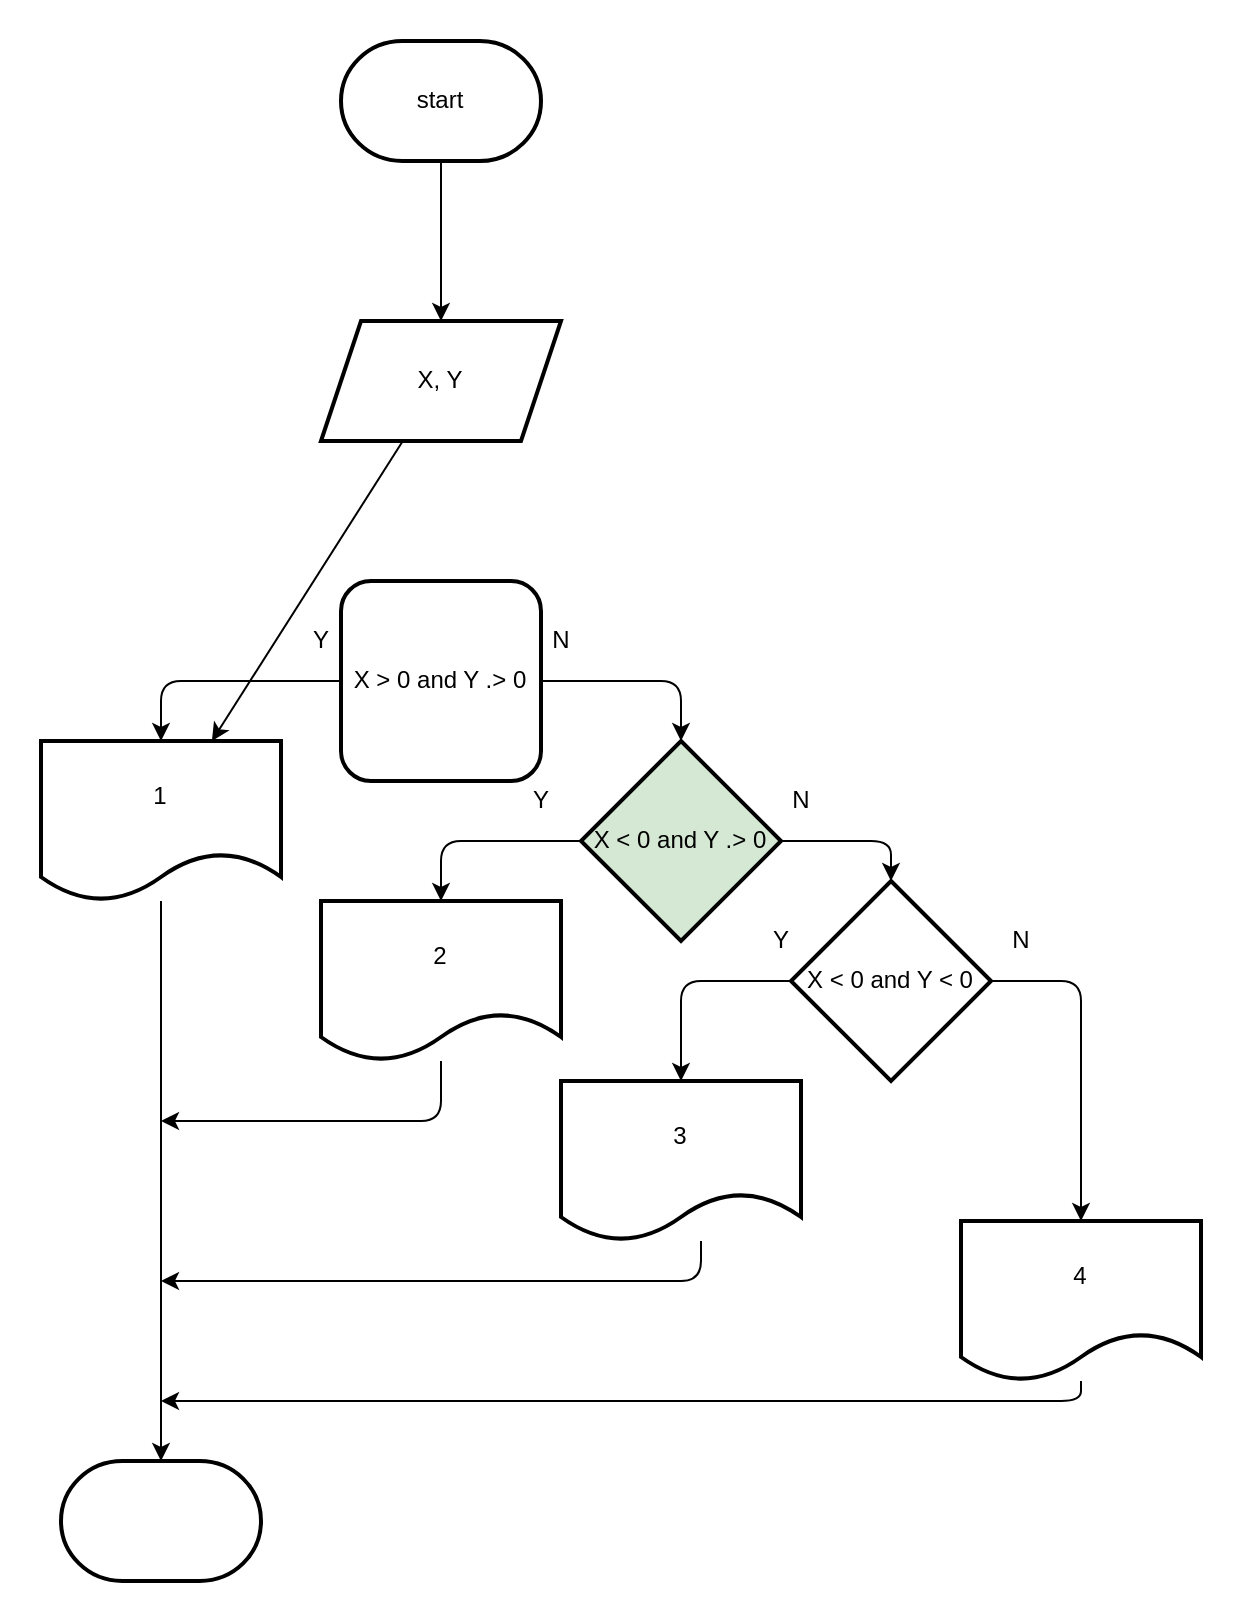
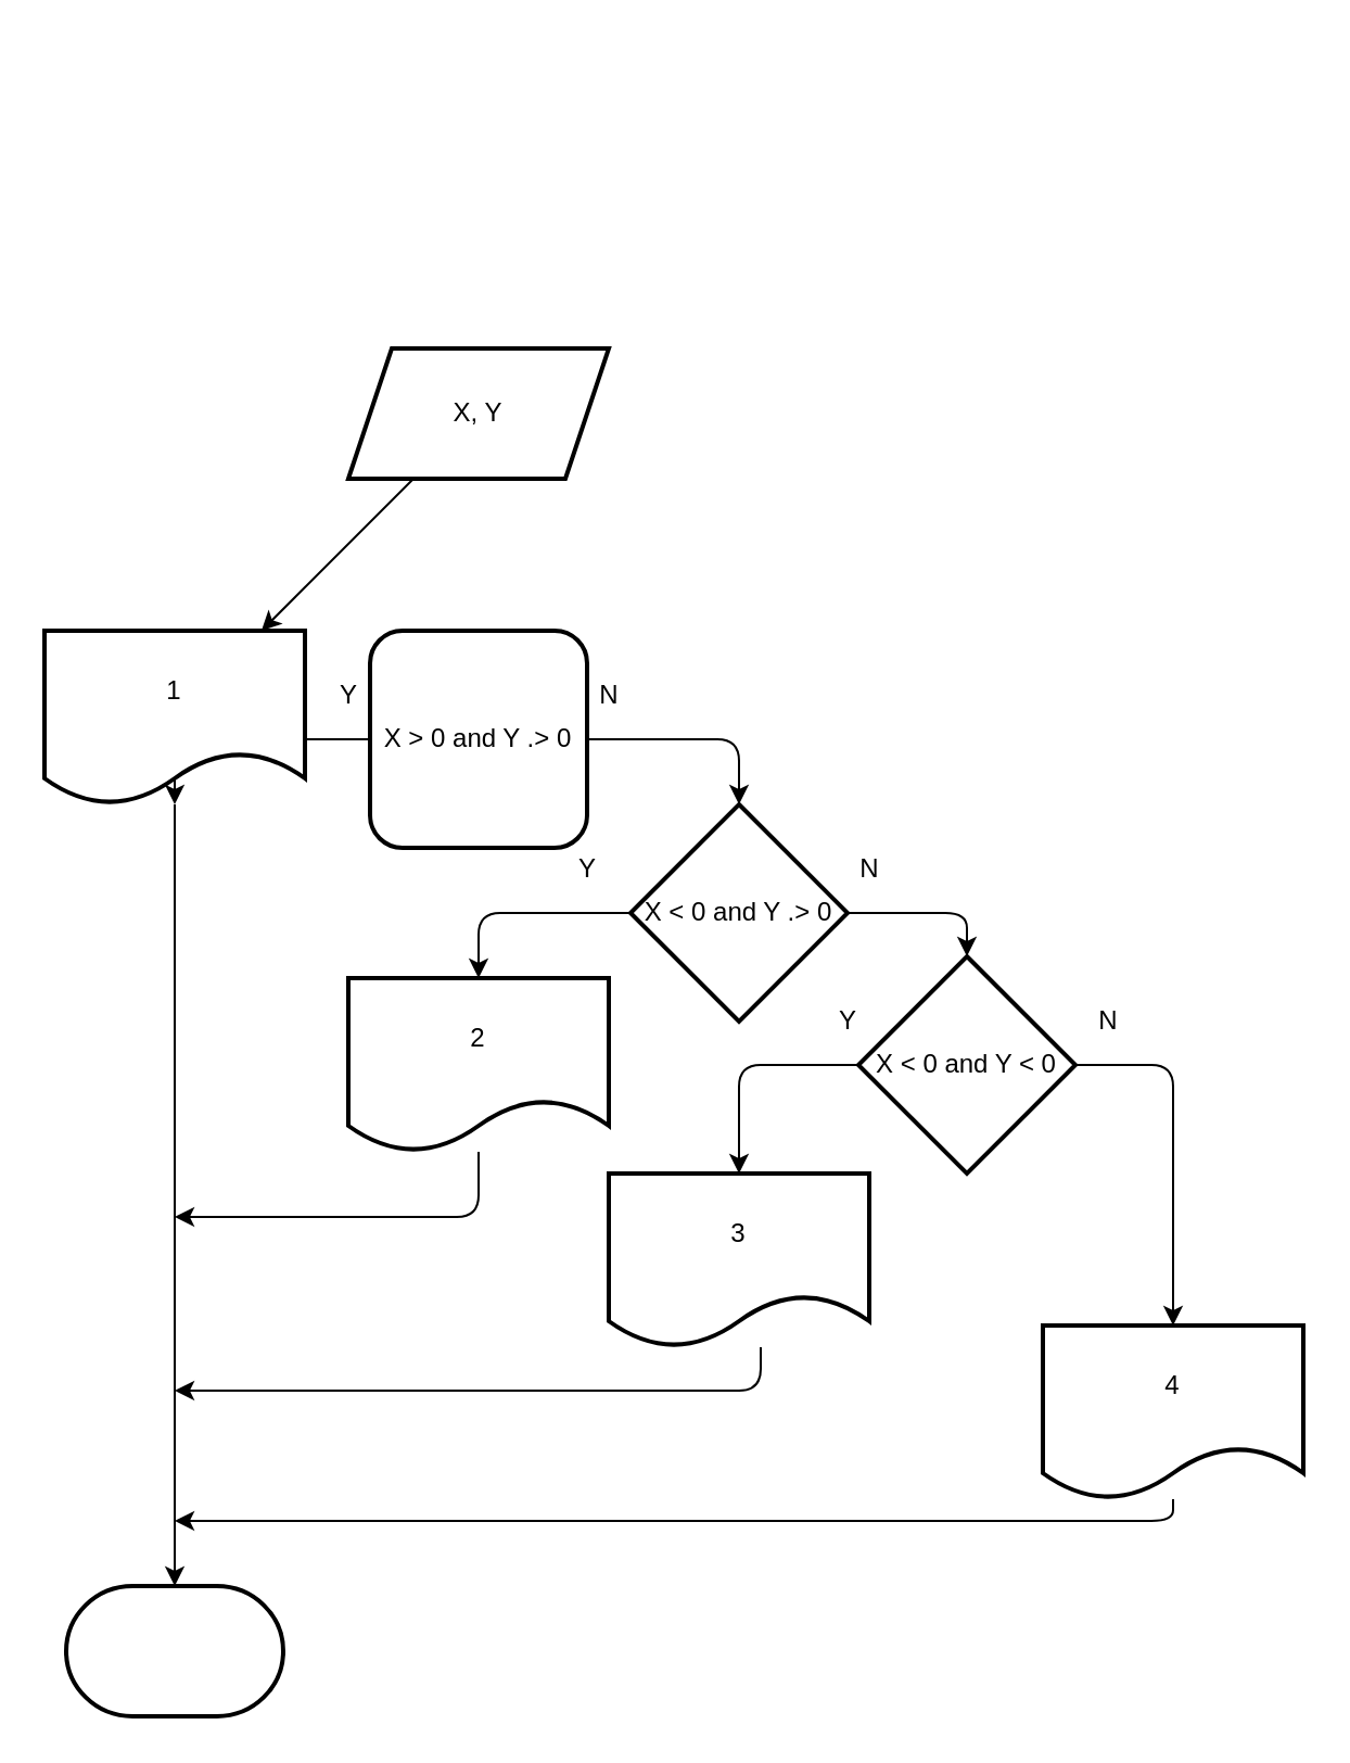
  <mxCell id="0" />
  <mxCell id="1" parent="0" />
- <mxCell id="2" value="" style="edgeStyle=none;html=1;" edge="1" parent="1" source="3" target="5"><mxGeometry relative="1" as="geometry" /></mxCell>
- <mxCell id="3" value="start" style="strokeWidth=2;html=1;shape=mxgraph.flowchart.terminator;whiteSpace=wrap;" vertex="1" parent="1"><mxGeometry x="170" y="20" width="100" height="60" as="geometry" /></mxCell>
  <mxCell id="4" value="" style="edgeStyle=none;html=1;" edge="1" parent="1" source="5" target="10"><mxGeometry relative="1" as="geometry" /></mxCell>
  <mxCell id="5" value="X, Y" style="shape=parallelogram;perimeter=parallelogramPerimeter;whiteSpace=wrap;html=1;fixedSize=1;strokeWidth=2;" vertex="1" parent="1"><mxGeometry x="160" y="160" width="120" height="60" as="geometry" /></mxCell>
  <mxCell id="6" value="" style="edgeStyle=none;html=1;" edge="1" parent="1" source="8" target="10"><mxGeometry relative="1" as="geometry"><Array as="points"><mxPoint x="80" y="340" /></Array></mxGeometry></mxCell>
  <mxCell id="7" style="edgeStyle=none;html=1;entryX=0.5;entryY=0;entryDx=0;entryDy=0;" edge="1" parent="1" source="8"><mxGeometry relative="1" as="geometry"><mxPoint x="340" y="370" as="targetPoint" /><Array as="points"><mxPoint x="340" y="340" /></Array></mxGeometry></mxCell>
  <mxCell id="8" value="X &amp;gt; 0 and Y .&amp;gt; 0" style="whiteSpace=wrap;html=1;strokeWidth=2;rounded=1;" vertex="1" parent="1"><mxGeometry x="170" y="290" width="100" height="100" as="geometry" /></mxCell>
  <mxCell id="9" style="edgeStyle=none;html=1;" edge="1" parent="1" source="10" target="29"><mxGeometry relative="1" as="geometry" /></mxCell>
- <mxCell id="10" value="1" style="shape=document;whiteSpace=wrap;html=1;boundedLbl=1;strokeWidth=2;" vertex="1" parent="1"><mxGeometry x="20" y="370" width="120" height="80" as="geometry" /></mxCell>
+ <mxCell id="10" value="1" style="shape=document;whiteSpace=wrap;html=1;boundedLbl=1;strokeWidth=2;" vertex="1" parent="1"><mxGeometry x="20" y="290" width="120" height="80" as="geometry" /></mxCell>
  <mxCell id="11" value="Y" style="text;html=1;align=center;verticalAlign=middle;resizable=0;points=[];autosize=1;strokeColor=none;fillColor=none;" vertex="1" parent="1"><mxGeometry x="150" y="310" width="20" height="20" as="geometry" /></mxCell>
  <mxCell id="12" value="N" style="text;html=1;align=center;verticalAlign=middle;resizable=0;points=[];autosize=1;strokeColor=none;fillColor=none;" vertex="1" parent="1"><mxGeometry x="270" y="310" width="20" height="20" as="geometry" /></mxCell>
  <mxCell id="13" style="edgeStyle=none;html=1;entryX=0.5;entryY=0;entryDx=0;entryDy=0;" edge="1" parent="1" source="15" target="17"><mxGeometry relative="1" as="geometry"><Array as="points"><mxPoint x="220" y="420" /></Array></mxGeometry></mxCell>
  <mxCell id="14" style="edgeStyle=none;html=1;entryX=0.5;entryY=0;entryDx=0;entryDy=0;" edge="1" parent="1" source="15" target="21"><mxGeometry relative="1" as="geometry"><Array as="points"><mxPoint x="445" y="420" /></Array></mxGeometry></mxCell>
- <mxCell id="15" value="X &amp;lt; 0 and Y .&amp;gt; 0" style="rhombus;whiteSpace=wrap;html=1;strokeWidth=2;fillColor=#d5e8d4;" vertex="1" parent="1"><mxGeometry x="290" y="370" width="100" height="100" as="geometry" /></mxCell>
+ <mxCell id="15" value="X &amp;lt; 0 and Y .&amp;gt; 0" style="rhombus;whiteSpace=wrap;html=1;strokeWidth=2;" vertex="1" parent="1"><mxGeometry x="290" y="370" width="100" height="100" as="geometry" /></mxCell>
  <mxCell id="16" style="edgeStyle=none;html=1;" edge="1" parent="1" source="17"><mxGeometry relative="1" as="geometry"><mxPoint x="80" y="560" as="targetPoint" /><Array as="points"><mxPoint x="220" y="560" /></Array></mxGeometry></mxCell>
  <mxCell id="17" value="2" style="shape=document;whiteSpace=wrap;html=1;boundedLbl=1;strokeWidth=2;" vertex="1" parent="1"><mxGeometry x="160" y="450" width="120" height="80" as="geometry" /></mxCell>
  <mxCell id="18" value="Y" style="text;html=1;align=center;verticalAlign=middle;resizable=0;points=[];autosize=1;strokeColor=none;fillColor=none;" vertex="1" parent="1"><mxGeometry x="260" y="390" width="20" height="20" as="geometry" /></mxCell>
  <mxCell id="19" style="edgeStyle=none;html=1;entryX=0.5;entryY=0;entryDx=0;entryDy=0;" edge="1" parent="1" source="21" target="24"><mxGeometry relative="1" as="geometry"><Array as="points"><mxPoint x="340" y="490" /></Array></mxGeometry></mxCell>
  <mxCell id="20" style="edgeStyle=none;html=1;entryX=0.5;entryY=0;entryDx=0;entryDy=0;" edge="1" parent="1" source="21" target="28"><mxGeometry relative="1" as="geometry"><mxPoint x="540" y="510" as="targetPoint" /><Array as="points"><mxPoint x="540" y="490" /></Array></mxGeometry></mxCell>
  <mxCell id="21" value="X &amp;lt; 0 and Y &amp;lt; 0" style="rhombus;whiteSpace=wrap;html=1;strokeWidth=2;" vertex="1" parent="1"><mxGeometry x="395" y="440" width="100" height="100" as="geometry" /></mxCell>
  <mxCell id="22" value="N" style="text;html=1;align=center;verticalAlign=middle;resizable=0;points=[];autosize=1;strokeColor=none;fillColor=none;" vertex="1" parent="1"><mxGeometry x="390" y="390" width="20" height="20" as="geometry" /></mxCell>
  <mxCell id="23" style="edgeStyle=none;html=1;" edge="1" parent="1"><mxGeometry relative="1" as="geometry"><mxPoint x="80" y="640" as="targetPoint" /><mxPoint x="350" y="620" as="sourcePoint" /><Array as="points"><mxPoint x="350" y="640" /></Array></mxGeometry></mxCell>
  <mxCell id="24" value="3" style="shape=document;whiteSpace=wrap;html=1;boundedLbl=1;strokeWidth=2;" vertex="1" parent="1"><mxGeometry x="280" y="540" width="120" height="80" as="geometry" /></mxCell>
  <mxCell id="25" value="Y" style="text;html=1;align=center;verticalAlign=middle;resizable=0;points=[];autosize=1;strokeColor=none;fillColor=none;" vertex="1" parent="1"><mxGeometry x="380" y="460" width="20" height="20" as="geometry" /></mxCell>
  <mxCell id="26" value="N" style="text;html=1;align=center;verticalAlign=middle;resizable=0;points=[];autosize=1;strokeColor=none;fillColor=none;" vertex="1" parent="1"><mxGeometry x="500" y="460" width="20" height="20" as="geometry" /></mxCell>
  <mxCell id="27" style="edgeStyle=none;html=1;" edge="1" parent="1" source="28"><mxGeometry relative="1" as="geometry"><mxPoint x="80" y="700" as="targetPoint" /><Array as="points"><mxPoint x="540" y="700" /></Array></mxGeometry></mxCell>
  <mxCell id="28" value="4" style="shape=document;whiteSpace=wrap;html=1;boundedLbl=1;strokeWidth=2;" vertex="1" parent="1"><mxGeometry x="480" y="610" width="120" height="80" as="geometry" /></mxCell>
  <mxCell id="29" value="" style="strokeWidth=2;html=1;shape=mxgraph.flowchart.terminator;whiteSpace=wrap;" vertex="1" parent="1"><mxGeometry x="30" y="730" width="100" height="60" as="geometry" /></mxCell>
